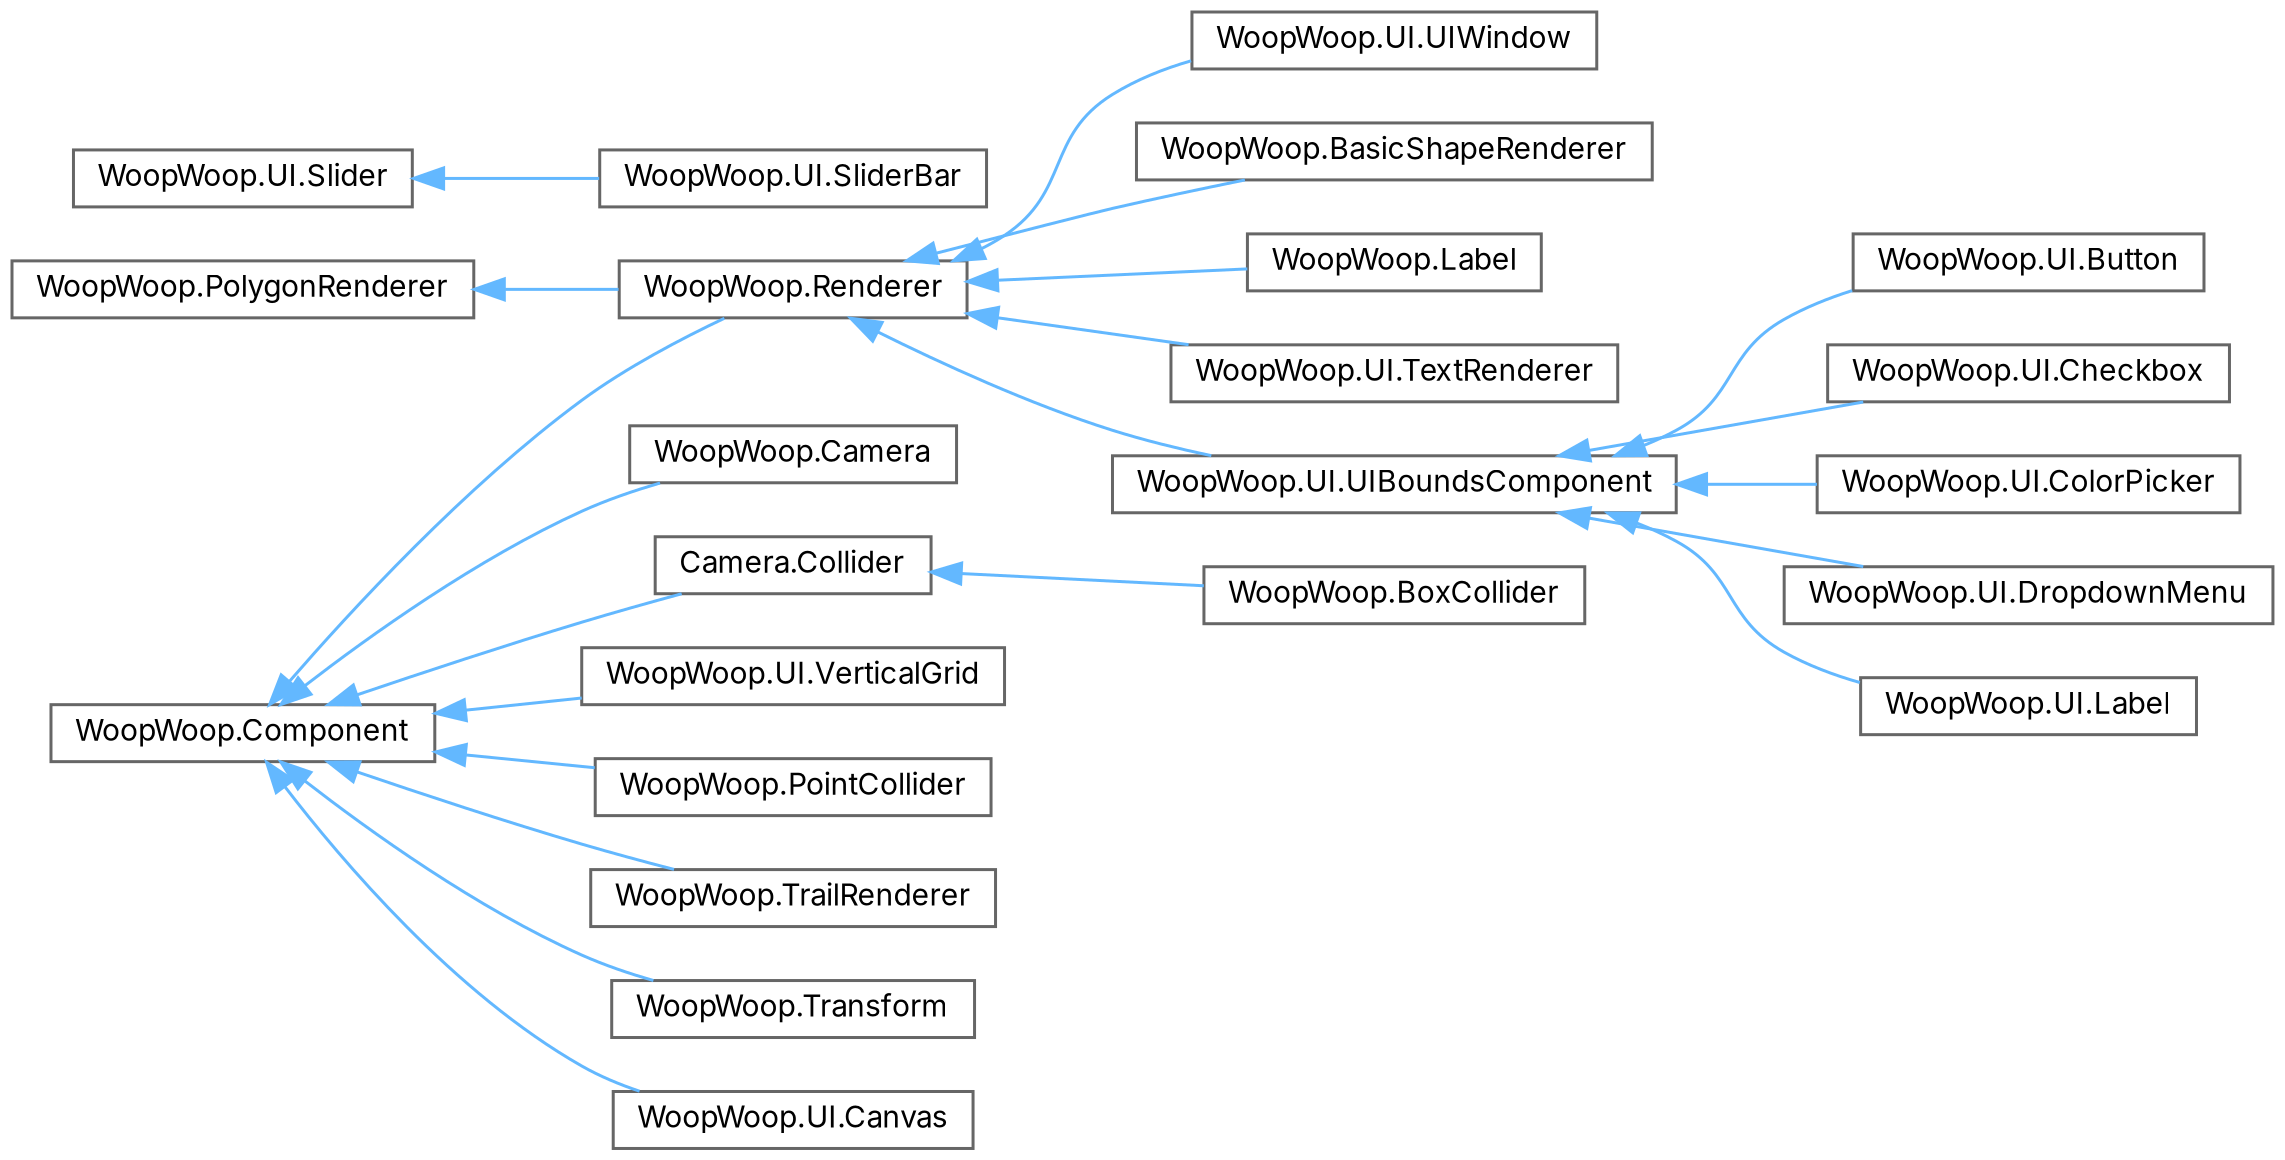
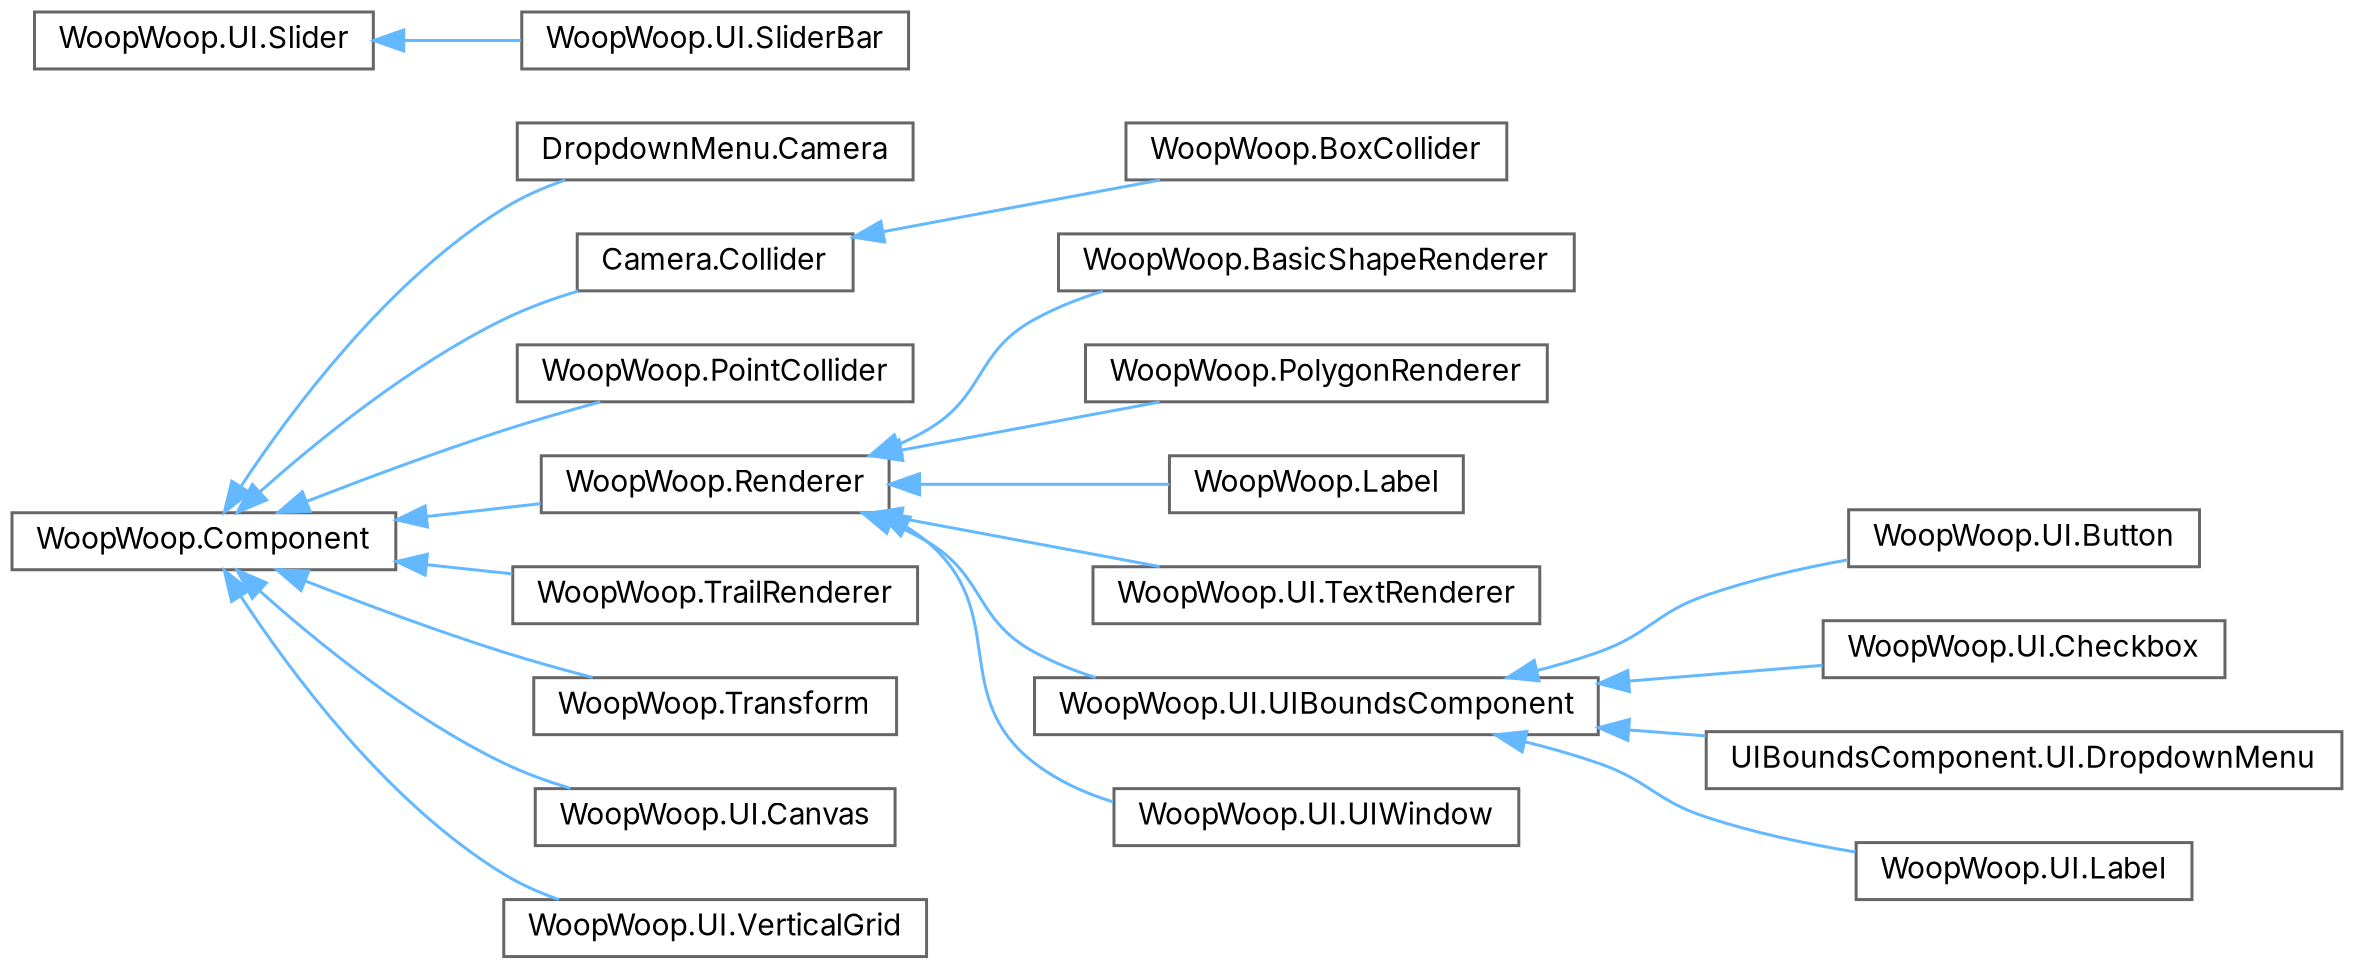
  digraph {
    fontname=Inter
    rankdir=LR
    node [color=grey40 fillcolor=white fontname=Inter fontsize=10 shape=box style=filled]
    edge [color=steelblue1 dir=back fontname=Inter fontsize=10 labelfontname=Helvetica labelfontsize=10 style=solid]
    n1 [height=0.2 label="WoopWoop.Component" width=0.4]
-   n2 [height=0.2 label="WoopWoop.Camera" width=0.4]
+   n2 [height=0.2 label="DropdownMenu.Camera" width=0.4]
    n3 [height=0.2 label="Camera.Collider" width=0.4]
    n4 [height=0.2 label="WoopWoop.PointCollider" width=0.4]
    n5 [height=0.2 label="WoopWoop.Renderer" width=0.4]
    n6 [height=0.2 label="WoopWoop.TrailRenderer" width=0.4]
    n7 [height=0.2 label="WoopWoop.Transform" width=0.4]
    n8 [height=0.2 label="WoopWoop.UI.Canvas" width=0.4]
    n9 [height=0.2 label="WoopWoop.UI.VerticalGrid" width=0.4]
    n10 [height=0.2 label="WoopWoop.BoxCollider" width=0.4]
    n11 [height=0.2 label="WoopWoop.BasicShapeRenderer" width=0.4]
    n12 [height=0.2 label="WoopWoop.PolygonRenderer" width=0.4]
    n13 [height=0.2 label="WoopWoop.Label" width=0.4]
    n14 [height=0.2 label="WoopWoop.UI.TextRenderer" width=0.4]
    n15 [height=0.2 label="WoopWoop.UI.UIBoundsComponent" width=0.4]
    n16 [height=0.2 label="WoopWoop.UI.UIWindow" width=0.4]
    n17 [height=0.2 label="WoopWoop.UI.Button" width=0.4]
    n18 [height=0.2 label="WoopWoop.UI.Checkbox" width=0.4]
-   n19 [height=0.2 label="WoopWoop.UI.ColorPicker" width=0.4]
-   n20 [height=0.2 label="WoopWoop.UI.DropdownMenu" width=0.4]
+   n20 [height=0.2 label="UIBoundsComponent.UI.DropdownMenu" width=0.4]
    n21 [height=0.2 label="WoopWoop.UI.Label" width=0.4]
    n22 [height=0.2 label="WoopWoop.UI.Slider" width=0.4]
    n23 [height=0.2 label="WoopWoop.UI.SliderBar" width=0.4]
    n1 -> n2
    n1 -> n3
    n1 -> n4
    n1 -> n5
    n1 -> n6
    n1 -> n7
    n1 -> n8
    n1 -> n9
    n3 -> n10
    n5 -> n11
-   n12 -> n5
+   n5 -> n12
    n5 -> n13
    n5 -> n14
    n5 -> n15
    n5 -> n16
    n15 -> n17
    n15 -> n18
-   n15 -> n19
    n15 -> n20
    n15 -> n21
    n22 -> n23
  }
